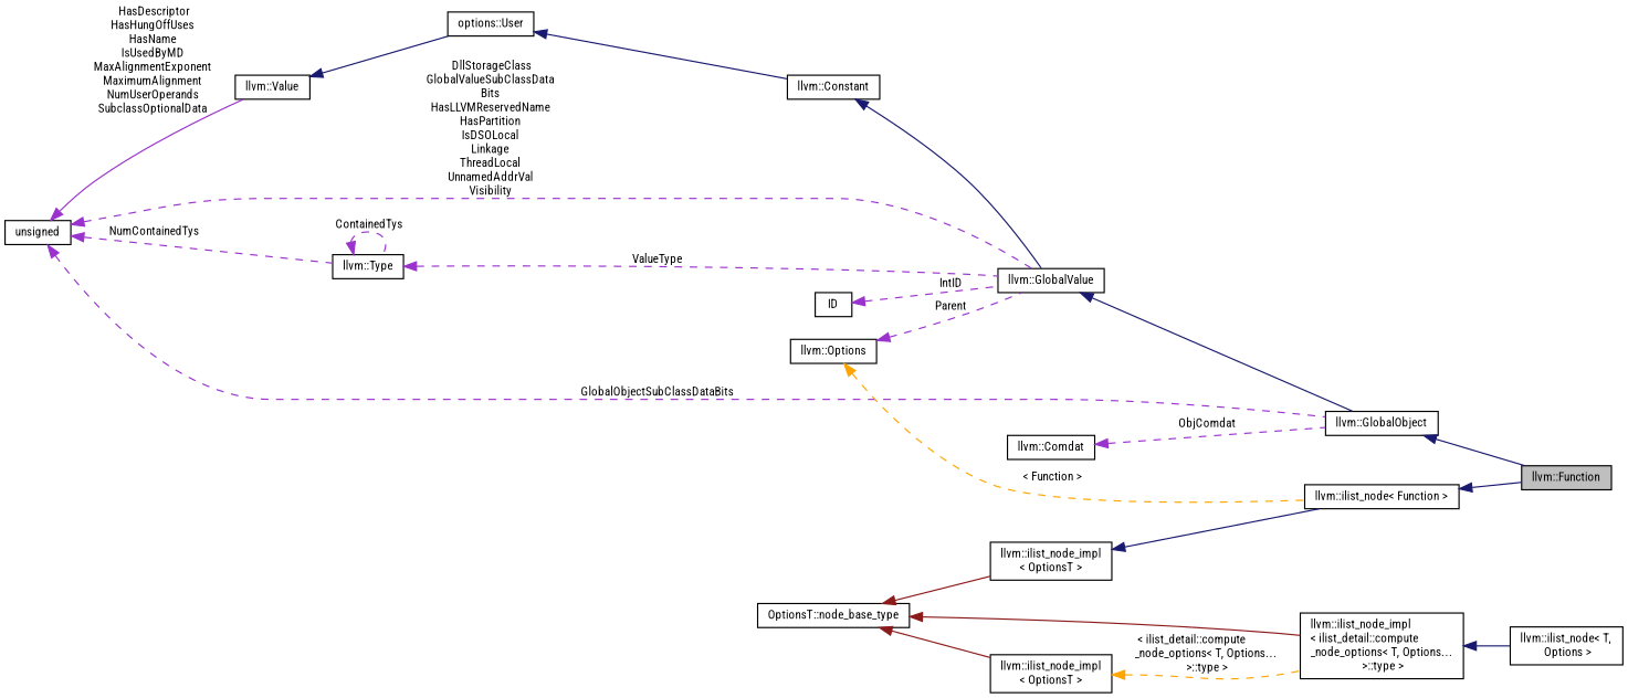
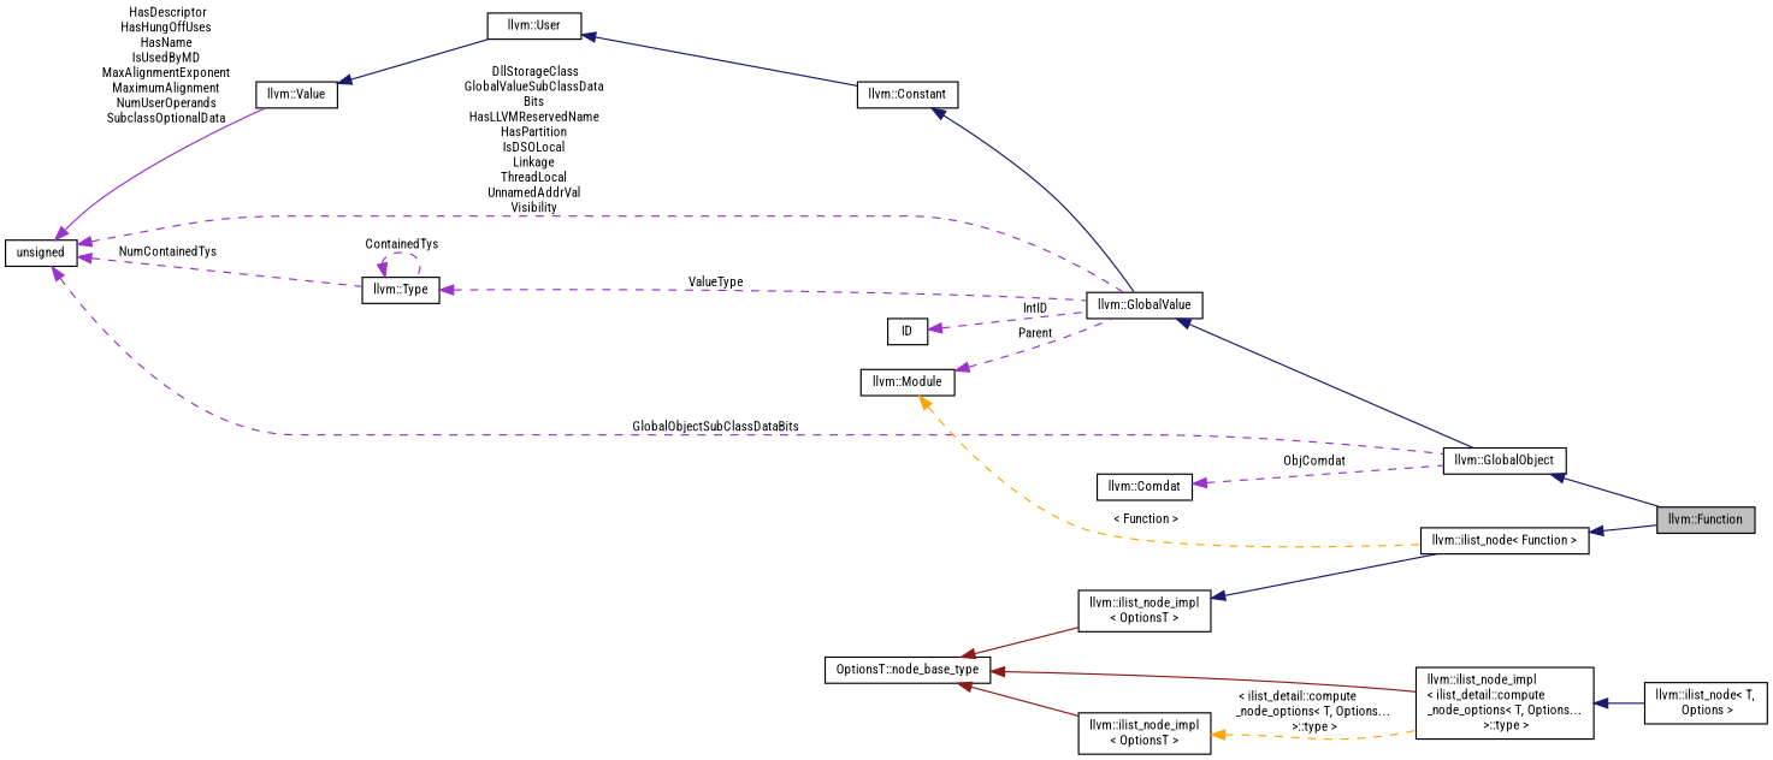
  digraph {
    fontname="Roboto Condensed"
    rankdir=LR
    node [color=black fontname="Roboto Condensed" fontsize=10 shape=box]
    edge [color=darkorchid3 dir=back fontname="Roboto Condensed" fontsize=10 labelfontname=Helvetica labelfontsize=10 style=solid]
    n1 [fillcolor=grey75 fontcolor=black height=0.2 label="llvm::Function" style=filled width=0.4]
    n2 [height=0.2 label="llvm::GlobalObject" width=0.4]
    n3 [height=0.2 label="llvm::GlobalValue" width=0.4]
    n4 [height=0.2 label="llvm::Constant" width=0.4]
-   n5 [height=0.2 label="options::User" width=0.4]
+   n5 [height=0.2 label="llvm::User" width=0.4]
    n6 [height=0.2 label="llvm::Value" width=0.4]
    n7 [height=0.2 label=unsigned width=0.4]
    n8 [height=0.2 label="llvm::Type" width=0.4]
    n9 [height=0.2 label=ID width=0.4]
-   n10 [height=0.2 label="llvm::Options" width=0.4]
+   n10 [height=0.2 label="llvm::Module" width=0.4]
    n11 [height=0.2 label="llvm::ilist_node\< Function \>" width=0.4]
    n12 [height=0.2 label="llvm::Comdat" width=0.4]
    n13 [height=0.2 label="llvm::ilist_node_impl\l\< OptionsT \>" width=0.4]
    n14 [height=0.2 label="OptionsT::node_base_type" width=0.4]
    n15 [height=0.2 label="llvm::ilist_node_impl\l\< ilist_detail::compute\l_node_options\< T, Options...\l \>::type \>" width=0.4]
    n16 [height=0.2 label="llvm::ilist_node_impl\l\< OptionsT \>" width=0.4]
    n17 [height=0.2 label="llvm::ilist_node\< T,\l Options \>" width=0.4]
    n2 -> n1 [color=midnightblue]
    n3 -> n2 [color=midnightblue]
    n4 -> n3 [color=midnightblue]
    n5 -> n4 [color=midnightblue]
    n6 -> n5 [color=midnightblue]
    n7 -> n2 [label=" GlobalObjectSubClassDataBits" style=dashed]
    n7 -> n3 [label=" DllStorageClass\nGlobalValueSubClassData\lBits\nHasLLVMReservedName\nHasPartition\nIsDSOLocal\nLinkage\nThreadLocal\nUnnamedAddrVal\nVisibility" style=dashed]
    n7 -> n6 [label=" HasDescriptor\nHasHungOffUses\nHasName\nIsUsedByMD\nMaxAlignmentExponent\nMaximumAlignment\nNumUserOperands\nSubclassOptionalData"]
    n7 -> n8 [label=" NumContainedTys" style=dashed]
    n8 -> n3 [label=" ValueType" style=dashed]
    n8 -> n8 [label=" ContainedTys" style=dashed]
    n9 -> n3 [label=" IntID" style=dashed]
    n10 -> n3 [label=" Parent" style=dashed]
    n10 -> n11 [color=orange label=" \< Function \>" style=dashed]
    n11 -> n1 [color=midnightblue]
    n12 -> n2 [label=" ObjComdat" style=dashed]
    n13 -> n11 [color=midnightblue]
    n14 -> n13 [color=firebrick4]
    n14 -> n15 [color=firebrick4]
    n14 -> n16 [color=firebrick4]
    n15 -> n17 [color=midnightblue]
    n16 -> n15 [color=orange label=" \< ilist_detail::compute\l_node_options\< T, Options...\l \>::type \>" style=dashed]
  }
